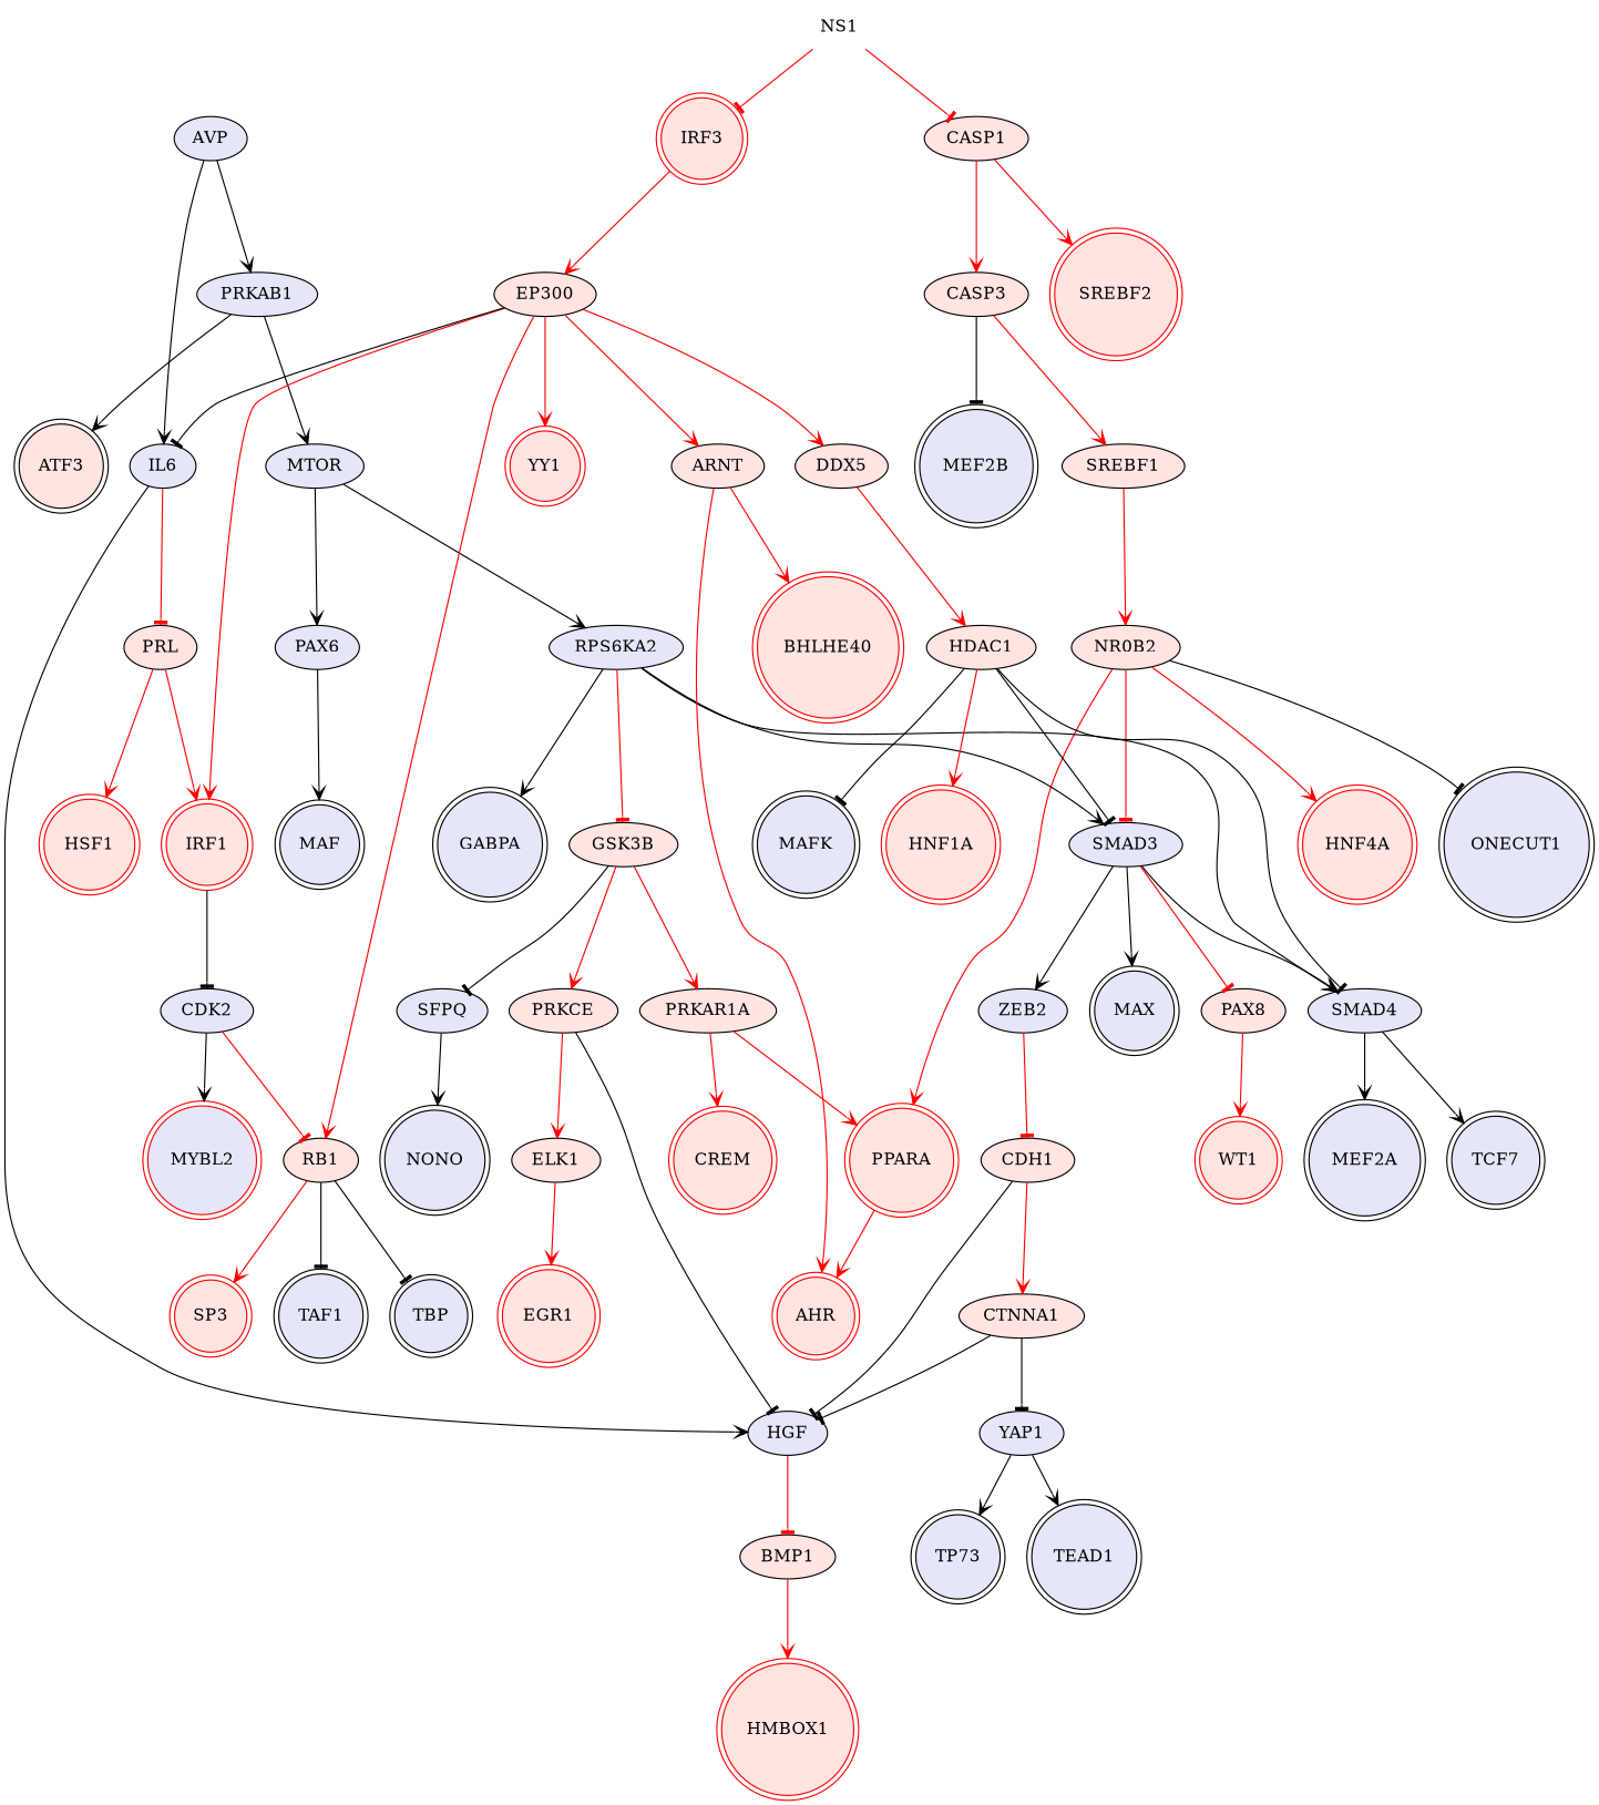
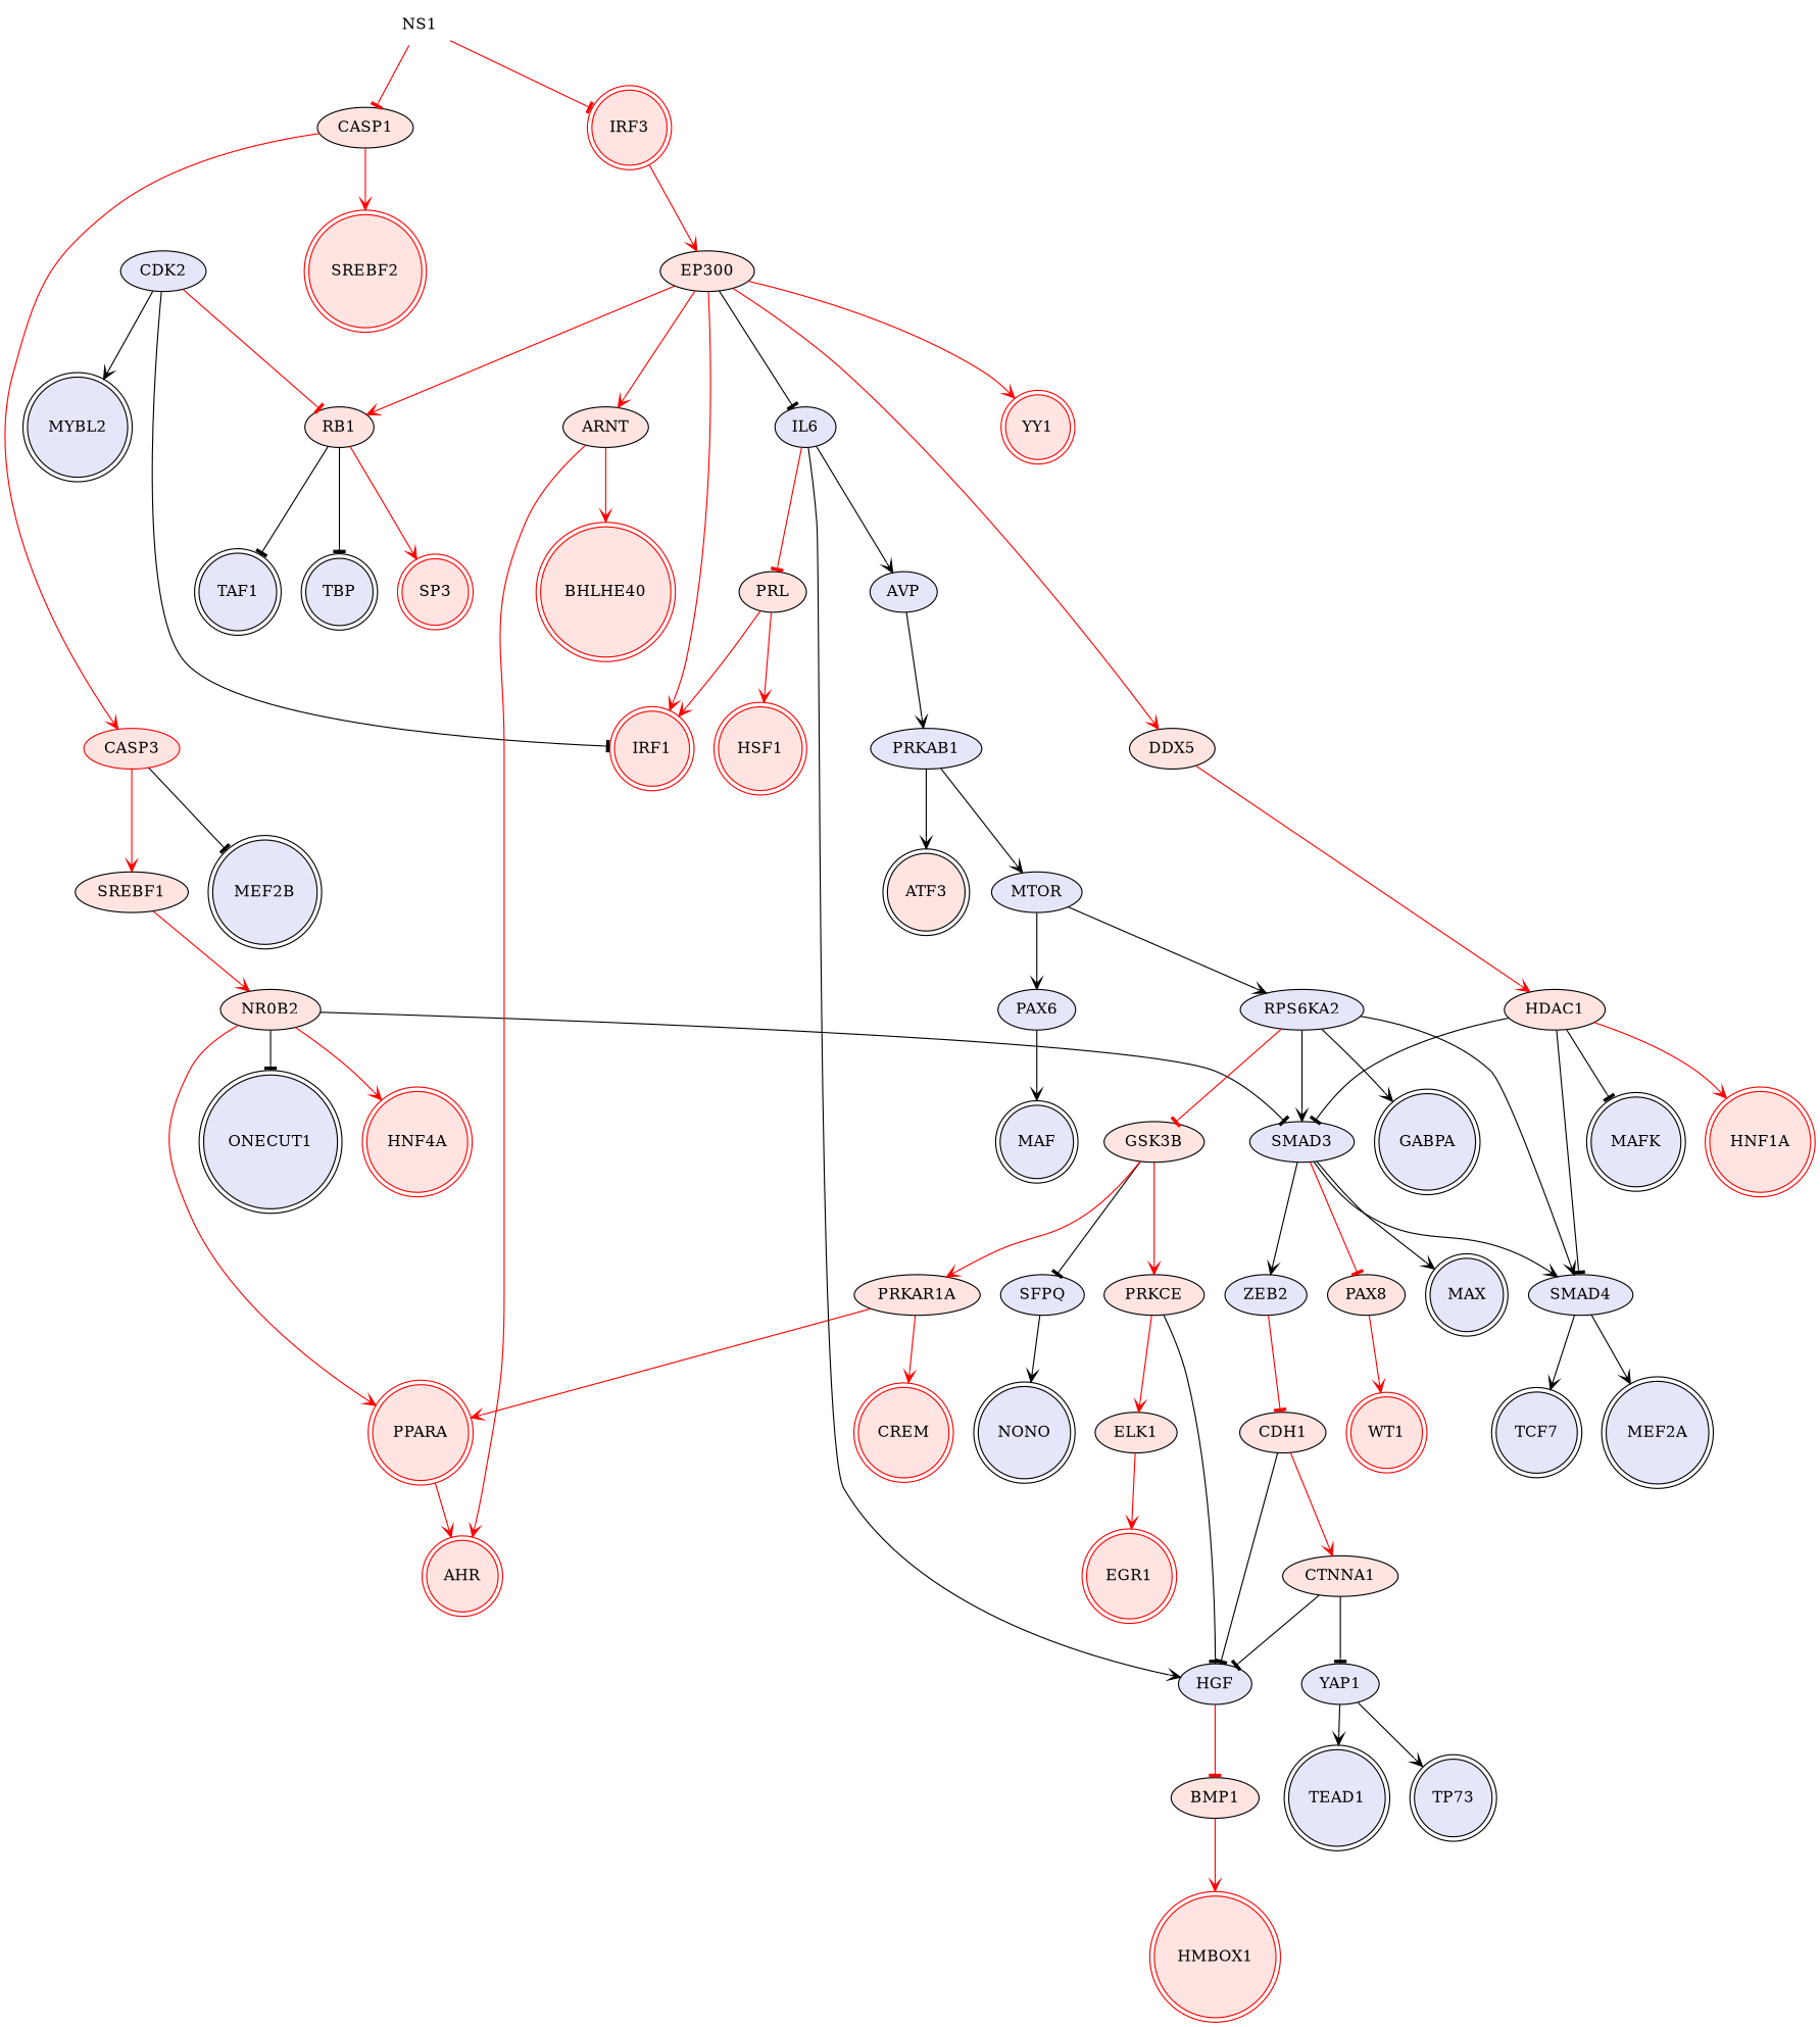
  digraph {
    node [fillcolor=mistyrose style=filled]
    edge [arrowhead=vee color=red penwidth=1]
    MEF2B [color=black fillcolor=lavender shape=doublecircle]
-   CASP3
+   CASP3 [color=red]
    SREBF1
    NR0B2
    CDK2 [fillcolor=lavender]
-   MYBL2 [color=red fillcolor=lavender shape=doublecircle]
+   MYBL2 [color=black fillcolor=lavender shape=doublecircle]
    RB1
    TAF1 [color=black fillcolor=lavender shape=doublecircle]
    TBP [color=black fillcolor=lavender shape=doublecircle]
    SP3 [color=red shape=doublecircle]
    MTOR [fillcolor=lavender]
    PAX6 [fillcolor=lavender]
    RPS6KA2 [fillcolor=lavender]
    MAF [color=black fillcolor=lavender shape=doublecircle]
    SMAD4 [fillcolor=lavender]
    SMAD3 [fillcolor=lavender]
    GSK3B
    GABPA [color=black fillcolor=lavender shape=doublecircle]
    MEF2A [color=black fillcolor=lavender shape=doublecircle]
    TCF7 [color=black fillcolor=lavender shape=doublecircle]
    MAX [color=black fillcolor=lavender shape=doublecircle]
    ZEB2 [fillcolor=lavender]
    PAX8
    SFPQ [fillcolor=lavender]
    PRKCE
    PRKAR1A
    HGF [fillcolor=lavender]
    CDH1
    CTNNA1
    BMP1
    YAP1 [fillcolor=lavender]
    HMBOX1 [color=red shape=doublecircle]
    WT1 [color=red shape=doublecircle]
    IRF1 [color=red shape=doublecircle]
    NONO [color=black fillcolor=lavender shape=doublecircle]
    ELK1
    PPARA [color=red shape=doublecircle]
    CREM [color=red shape=doublecircle]
    IL6 [fillcolor=lavender]
    AVP [fillcolor=lavender]
    PRL
    PRKAB1 [fillcolor=lavender]
    HSF1 [color=red shape=doublecircle]
    ATF3 [color=black shape=doublecircle]
    EP300
    DDX5
    YY1 [color=red shape=doublecircle]
    ARNT
    HDAC1
    AHR [color=red shape=doublecircle]
    BHLHE40 [color=red shape=doublecircle]
    MAFK [color=black fillcolor=lavender shape=doublecircle]
    HNF1A [color=red shape=doublecircle]
    TP73 [color=black fillcolor=lavender shape=doublecircle]
    TEAD1 [color=black fillcolor=lavender shape=doublecircle]
    EGR1 [color=red shape=doublecircle]
    ONECUT1 [color=black fillcolor=lavender shape=doublecircle]
    HNF4A [color=red shape=doublecircle]
    CASP1
    SREBF2 [color=red shape=doublecircle]
    IRF3 [color=red shape=doublecircle]
    NS1 [shape=none fillcolor="" style=""]
    CASP3 -> MEF2B [arrowhead=tee color=black]
    CASP3 -> SREBF1
    SREBF1 -> NR0B2
-   NR0B2 -> SMAD3 [arrowhead=tee]
+   NR0B2 -> SMAD3 [arrowhead=tee color=black]
    NR0B2 -> PPARA
    NR0B2 -> ONECUT1 [arrowhead=tee color=black]
    NR0B2 -> HNF4A
    CDK2 -> MYBL2 [color=black]
    CDK2 -> RB1 [arrowhead=tee]
    RB1 -> TAF1 [arrowhead=tee color=black]
    RB1 -> TBP [arrowhead=tee color=black]
    RB1 -> SP3
    MTOR -> PAX6 [color=black]
    MTOR -> RPS6KA2 [color=black]
    PAX6 -> MAF [color=black]
    RPS6KA2 -> SMAD4 [color=black]
    RPS6KA2 -> SMAD3 [color=black]
    RPS6KA2 -> GSK3B [arrowhead=tee]
    RPS6KA2 -> GABPA [color=black]
    SMAD4 -> MEF2A [color=black]
    SMAD4 -> TCF7 [color=black]
    SMAD3 -> SMAD4 [color=black]
    SMAD3 -> MAX [color=black]
    SMAD3 -> ZEB2 [color=black]
    SMAD3 -> PAX8 [arrowhead=tee]
    GSK3B -> SFPQ [arrowhead=tee color=black]
    GSK3B -> PRKCE
    GSK3B -> PRKAR1A
    ZEB2 -> CDH1 [arrowhead=tee]
    PAX8 -> WT1
    SFPQ -> NONO [color=black]
    PRKCE -> HGF [arrowhead=tee color=black]
    PRKCE -> ELK1
    PRKAR1A -> PPARA
    PRKAR1A -> CREM
    HGF -> BMP1 [arrowhead=tee]
    CDH1 -> HGF [arrowhead=tee color=black]
    CDH1 -> CTNNA1
    CTNNA1 -> HGF [arrowhead=tee color=black]
    CTNNA1 -> YAP1 [arrowhead=tee color=black]
    BMP1 -> HMBOX1
    YAP1 -> TP73 [color=black]
    YAP1 -> TEAD1 [color=black]
-   IRF1 -> CDK2 [arrowhead=tee color=black]
+   CDK2 -> IRF1 [arrowhead=tee color=black]
    ELK1 -> EGR1
    PPARA -> AHR
    IL6 -> HGF [color=black]
-   AVP -> IL6 [color=black]
+   IL6 -> AVP [color=black]
    IL6 -> PRL [arrowhead=tee]
    AVP -> PRKAB1 [color=black]
    PRL -> IRF1
    PRL -> HSF1
    PRKAB1 -> MTOR [color=black]
    PRKAB1 -> ATF3 [color=black]
    EP300 -> RB1
    EP300 -> IRF1
    EP300 -> IL6 [arrowhead=tee color=black]
    EP300 -> DDX5
    EP300 -> YY1
    EP300 -> ARNT
    DDX5 -> HDAC1
    ARNT -> AHR
    ARNT -> BHLHE40
    HDAC1 -> SMAD4 [arrowhead=tee color=black]
    HDAC1 -> SMAD3 [arrowhead=tee color=black]
    HDAC1 -> MAFK [arrowhead=tee color=black]
    HDAC1 -> HNF1A
    CASP1 -> CASP3
    CASP1 -> SREBF2
    IRF3 -> EP300
    NS1 -> CASP1 [arrowhead=tee]
    NS1 -> IRF3 [arrowhead=tee]
  }
